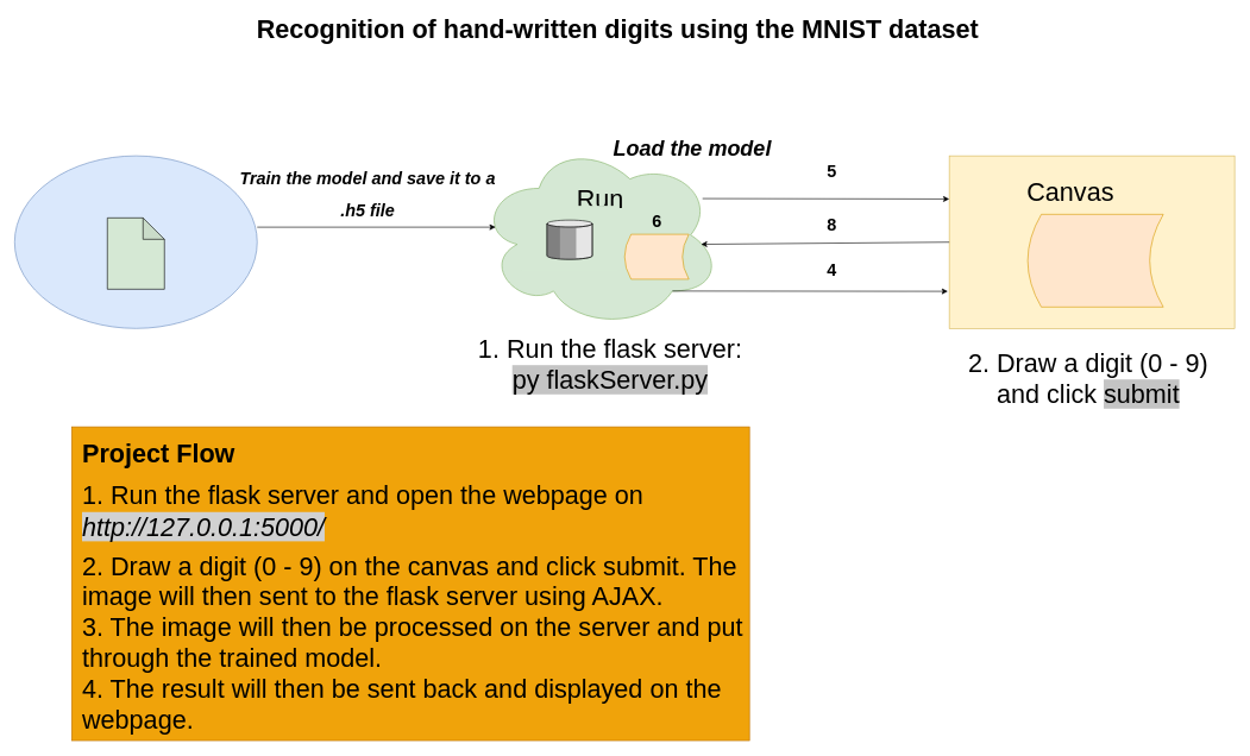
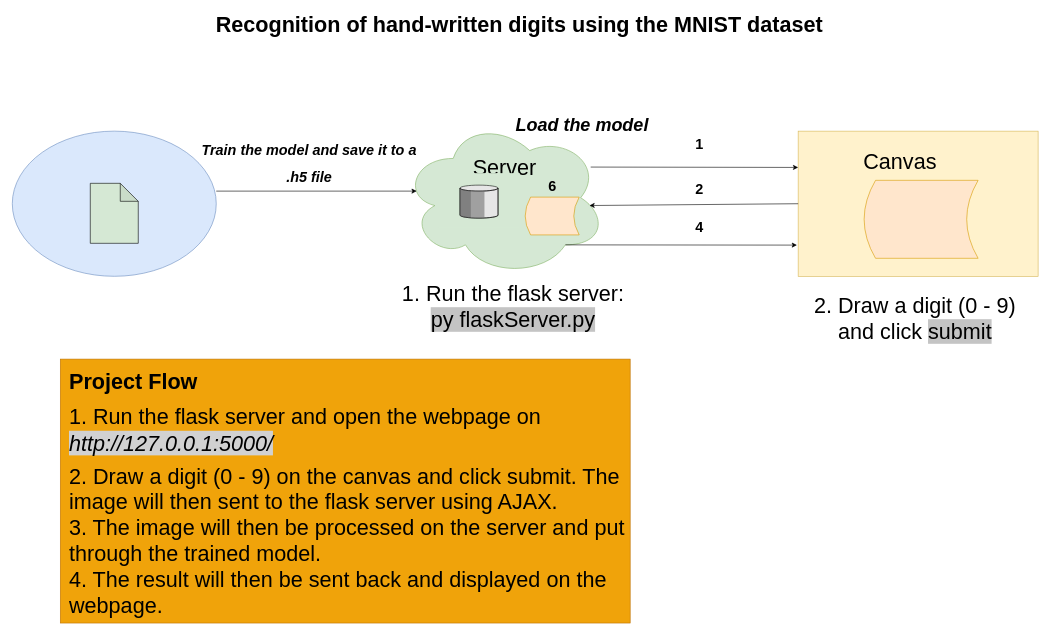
  <mxCell id="0" style=";html=1;" />
  <mxCell id="1" style=";html=1;" parent="0" />
  <mxCell id="2" value="" style="rounded=0;whiteSpace=wrap;html=1;shadow=0;fillColor=#f0a30a;strokeColor=#BD7000;fontColor=#ffffff;" vertex="1" parent="1"><mxGeometry x="100" y="598" width="950" height="440" as="geometry" /></mxCell>
  <mxCell id="3" value="&lt;font style=&quot;font-size: 36px&quot;&gt;Recognition of hand-written digits using the MNIST dataset&lt;br&gt;&lt;/font&gt;" style="text;strokeColor=none;fillColor=none;html=1;fontSize=24;fontStyle=1;verticalAlign=middle;align=center;" parent="1" vertex="1"><mxGeometry x="70" y="20" width="1590" height="40" as="geometry" /></mxCell>
  <mxCell id="4" value="" style="ellipse;shape=cloud;whiteSpace=wrap;html=1;fillColor=#d5e8d4;strokeColor=#82b366;" vertex="1" parent="1"><mxGeometry x="670" y="198" width="340" height="262" as="geometry" /></mxCell>
  <mxCell id="5" value="" style="rounded=0;whiteSpace=wrap;html=1;fillColor=#fff2cc;strokeColor=#d6b656;" vertex="1" parent="1"><mxGeometry x="1330" y="218" width="400" height="242" as="geometry" /></mxCell>
  <mxCell id="6" value="&lt;font style=&quot;font-size: 36px&quot;&gt;Canvas&lt;/font&gt;" style="text;html=1;strokeColor=none;fillColor=none;align=center;verticalAlign=middle;whiteSpace=wrap;rounded=0;" vertex="1" parent="1"><mxGeometry x="1430" y="248" width="140" height="40" as="geometry" /></mxCell>
- <mxCell id="7" value="&lt;font style=&quot;font-size: 36px&quot;&gt;Run&lt;/font&gt;" style="text;html=1;strokeColor=none;fillColor=none;align=center;verticalAlign=middle;whiteSpace=wrap;rounded=0;" vertex="1" parent="1"><mxGeometry x="771" y="258" width="140" height="40" as="geometry" /></mxCell>
+ <mxCell id="7" value="&lt;font style=&quot;font-size: 36px&quot;&gt;Server&lt;/font&gt;" style="text;html=1;strokeColor=none;fillColor=none;align=center;verticalAlign=middle;whiteSpace=wrap;rounded=0;" vertex="1" parent="1"><mxGeometry x="771" y="258" width="140" height="40" as="geometry" /></mxCell>
  <mxCell id="8" value="" style="ellipse;whiteSpace=wrap;html=1;fillColor=#dae8fc;strokeColor=#6c8ebf;" vertex="1" parent="1"><mxGeometry x="20" y="218" width="340" height="242" as="geometry" /></mxCell>
  <mxCell id="9" value="&lt;h1&gt;&lt;font style=&quot;font-size: 36px&quot;&gt;Project Flow&lt;br&gt;&lt;/font&gt;&lt;/h1&gt;&lt;p&gt;&lt;font style=&quot;font-size: 36px&quot;&gt;1. Run the flask server and open the webpage on &lt;span style=&quot;background-color: rgb(209 , 209 , 209)&quot;&gt;&lt;i&gt;http://127.0.0.1:5000/&lt;/i&gt;&lt;/span&gt;&lt;/font&gt;&lt;/p&gt;&lt;div&gt;&lt;font style=&quot;font-size: 36px&quot;&gt;2. Draw a digit (0 - 9) on the canvas and click submit. The image will then sent to the flask server using AJAX.&lt;br&gt;&lt;/font&gt;&lt;/div&gt;&lt;div&gt;&lt;font style=&quot;font-size: 36px&quot;&gt;3. The image will then be processed on the server and put through the trained model.&lt;/font&gt;&lt;/div&gt;&lt;div&gt;&lt;font style=&quot;font-size: 36px&quot;&gt;4. The result will then be sent back and displayed on the webpage.&lt;br&gt;&lt;/font&gt;&lt;/div&gt;" style="text;html=1;strokeColor=none;fillColor=none;spacing=5;spacingTop=-20;whiteSpace=wrap;overflow=hidden;rounded=0;shadow=0;border=1;" vertex="1" parent="1"><mxGeometry x="110" y="608" width="950" height="430" as="geometry" /></mxCell>
  <mxCell id="10" value="" style="strokeWidth=1;outlineConnect=0;align=center;fontSize=8;verticalLabelPosition=bottom;verticalAlign=top;shape=mxgraph.eip.message_store;fillColor=#D5E8D4;shadow=0;strokeColor=none;" vertex="1" parent="1"><mxGeometry x="730" y="288" width="136" height="90" as="geometry" /></mxCell>
  <mxCell id="11" value="&lt;font style=&quot;font-size: 36px&quot;&gt;1. Run the flask server: &lt;span style=&quot;background-color: rgb(196 , 196 , 196)&quot;&gt;py flaskServer.py&lt;/span&gt;&lt;br&gt;&lt;/font&gt;" style="text;html=1;strokeColor=none;fillColor=none;align=center;verticalAlign=middle;whiteSpace=wrap;rounded=0;shadow=0;rotation=0;" vertex="1" parent="1"><mxGeometry x="660" y="460" width="390" height="100" as="geometry" /></mxCell>
- <mxCell id="12" value="5" style="text;strokeColor=none;fillColor=none;html=1;fontSize=24;fontStyle=1;verticalAlign=middle;align=center;shadow=0;" vertex="1" parent="1"><mxGeometry x="985" y="221" width="360" height="37" as="geometry" /></mxCell>
+ <mxCell id="12" value="1" style="text;strokeColor=none;fillColor=none;html=1;fontSize=24;fontStyle=1;verticalAlign=middle;align=center;shadow=0;" vertex="1" parent="1"><mxGeometry x="985" y="221" width="360" height="37" as="geometry" /></mxCell>
  <mxCell id="13" value="" style="shape=dataStorage;whiteSpace=wrap;html=1;shadow=0;strokeWidth=1;fillColor=#ffe6cc;strokeColor=#d79b00;" vertex="1" parent="1"><mxGeometry x="1440" y="300" width="190" height="130" as="geometry" /></mxCell>
  <mxCell id="14" value="&lt;font style=&quot;font-size: 36px&quot;&gt;2. Draw a digit (0 - 9) and click &lt;span style=&quot;background-color: rgb(196 , 196 , 196)&quot;&gt;submit&lt;/span&gt;&lt;br&gt;&lt;/font&gt;" style="text;html=1;strokeColor=none;fillColor=none;align=center;verticalAlign=middle;whiteSpace=wrap;rounded=0;shadow=0;rotation=0;" vertex="1" parent="1"><mxGeometry x="1330" y="480" width="390" height="100" as="geometry" /></mxCell>
  <mxCell id="15" value="" style="shape=note;whiteSpace=wrap;html=1;backgroundOutline=1;darkOpacity=0.05;shadow=0;strokeWidth=1;fillColor=#D5E8D4;" vertex="1" parent="1"><mxGeometry x="150" y="305" width="80" height="100" as="geometry" /></mxCell>
  <mxCell id="16" value="&lt;i&gt;&lt;font style=&quot;font-size: 36px&quot;&gt;&lt;b&gt;&lt;font style=&quot;font-size: 24px&quot;&gt;Train the model and save it to a .h5 file&lt;/font&gt;&lt;/b&gt;&lt;br&gt;&lt;/font&gt;&lt;/i&gt;" style="text;html=1;strokeColor=none;fillColor=none;align=center;verticalAlign=middle;whiteSpace=wrap;rounded=0;shadow=0;rotation=0;fontSize=30;" vertex="1" parent="1"><mxGeometry x="320" y="218" width="390" height="100" as="geometry" /></mxCell>
  <mxCell id="17" value="" style="endArrow=classic;html=1;entryX=0.071;entryY=0.458;entryDx=0;entryDy=0;entryPerimeter=0;" edge="1" parent="1" target="4"><mxGeometry width="50" height="50" relative="1" as="geometry"><mxPoint x="360" y="318" as="sourcePoint" /><mxPoint x="410" y="268" as="targetPoint" /></mxGeometry></mxCell>
  <mxCell id="18" value="&lt;i&gt;&lt;b&gt;Load the model &lt;/b&gt;&lt;/i&gt;" style="text;html=1;strokeColor=none;fillColor=none;align=center;verticalAlign=middle;whiteSpace=wrap;rounded=0;shadow=0;rotation=0;fontSize=30;" vertex="1" parent="1"><mxGeometry x="775" y="158" width="390" height="100" as="geometry" /></mxCell>
- <mxCell id="19" value="8" style="text;strokeColor=none;fillColor=none;html=1;fontSize=24;fontStyle=1;verticalAlign=middle;align=center;shadow=0;" vertex="1" parent="1"><mxGeometry x="985" y="296" width="360" height="37" as="geometry" /></mxCell>
+ <mxCell id="19" value="2" style="text;strokeColor=none;fillColor=none;html=1;fontSize=24;fontStyle=1;verticalAlign=middle;align=center;shadow=0;" vertex="1" parent="1"><mxGeometry x="985" y="296" width="360" height="37" as="geometry" /></mxCell>
  <mxCell id="20" value="6" style="text;strokeColor=none;fillColor=none;html=1;fontSize=24;fontStyle=1;verticalAlign=middle;align=center;shadow=0;" vertex="1" parent="1"><mxGeometry x="740" y="291" width="360" height="37" as="geometry" /></mxCell>
  <mxCell id="21" value="" style="shape=dataStorage;whiteSpace=wrap;html=1;shadow=0;strokeWidth=1;fillColor=#ffe6cc;strokeColor=#d79b00;" vertex="1" parent="1"><mxGeometry x="875" y="328" width="90" height="63" as="geometry" /></mxCell>
  <mxCell id="22" value="4" style="text;strokeColor=none;fillColor=none;html=1;fontSize=24;fontStyle=1;verticalAlign=middle;align=center;shadow=0;" vertex="1" parent="1"><mxGeometry x="985" y="359.5" width="360" height="37" as="geometry" /></mxCell>
  <mxCell id="23" value="" style="endArrow=classic;html=1;exitX=0.924;exitY=0.305;exitDx=0;exitDy=0;exitPerimeter=0;entryX=0;entryY=0.25;entryDx=0;entryDy=0;" edge="1" parent="1" source="4" target="5"><mxGeometry width="50" height="50" relative="1" as="geometry"><mxPoint x="1010" y="283" as="sourcePoint" /><mxPoint x="1060" y="233" as="targetPoint" /></mxGeometry></mxCell>
  <mxCell id="24" value="" style="endArrow=classic;html=1;exitX=0;exitY=0.5;exitDx=0;exitDy=0;entryX=-0.008;entryY=1.243;entryDx=0;entryDy=0;entryPerimeter=0;" edge="1" parent="1" source="5" target="19"><mxGeometry width="50" height="50" relative="1" as="geometry"><mxPoint x="1260" y="343" as="sourcePoint" /><mxPoint x="1310" y="293" as="targetPoint" /></mxGeometry></mxCell>
  <mxCell id="25" value="" style="endArrow=classic;html=1;exitX=0.8;exitY=0.8;exitDx=0;exitDy=0;exitPerimeter=0;" edge="1" parent="1" source="4"><mxGeometry width="50" height="50" relative="1" as="geometry"><mxPoint x="960" y="440" as="sourcePoint" /><mxPoint x="1328" y="408" as="targetPoint" /></mxGeometry></mxCell>
